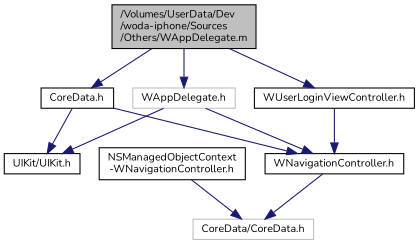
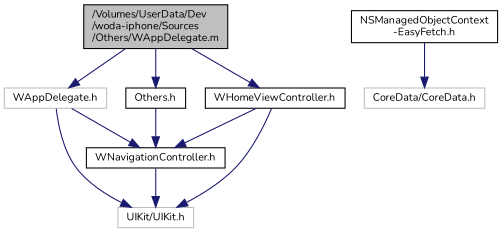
  digraph {
    fontname=Nunito
    node [color=black fillcolor=white fontname=Nunito fontsize=10 shape=record style=filled]
    edge [color=midnightblue fontname=Nunito fontsize=10 labelfontname=Helvetica labelfontsize=10 style=solid]
    n1 [fillcolor=grey75 fontcolor=black height=0.2 label="/Volumes/UserData/Dev\l/woda-iphone/Sources\l/Others/WAppDelegate.m" width=0.4]
    n2 [color=grey75 height=0.2 label="WAppDelegate.h" width=0.4]
-   n3 [height=0.2 label="CoreData.h" width=0.4]
-   n4 [height=0.2 label="WUserLoginViewController.h" width=0.4]
-   n5 [height=0.2 label="UIKit/UIKit.h" width=0.4]
+   n3 [height=0.2 label="WHomeViewController.h" width=0.4]
+   n4 [height=0.2 label="Others.h" width=0.4]
+   n5 [color=grey75 height=0.2 label="UIKit/UIKit.h" width=0.4]
    n6 [height=0.2 label="WNavigationController.h" width=0.4]
-   n7 [height=0.2 label="NSManagedObjectContext\l-WNavigationController.h" width=0.4]
+   n7 [height=0.2 label="NSManagedObjectContext\l-EasyFetch.h" width=0.4]
    n8 [color=grey75 height=0.2 label="CoreData/CoreData.h" width=0.4]
    n1 -> n2
    n1 -> n3
    n1 -> n4
    n2 -> n5
    n2 -> n6
    n3 -> n5
    n3 -> n6
    n4 -> n6
-   n6 -> n8
+   n6 -> n5
    n7 -> n8
  }
